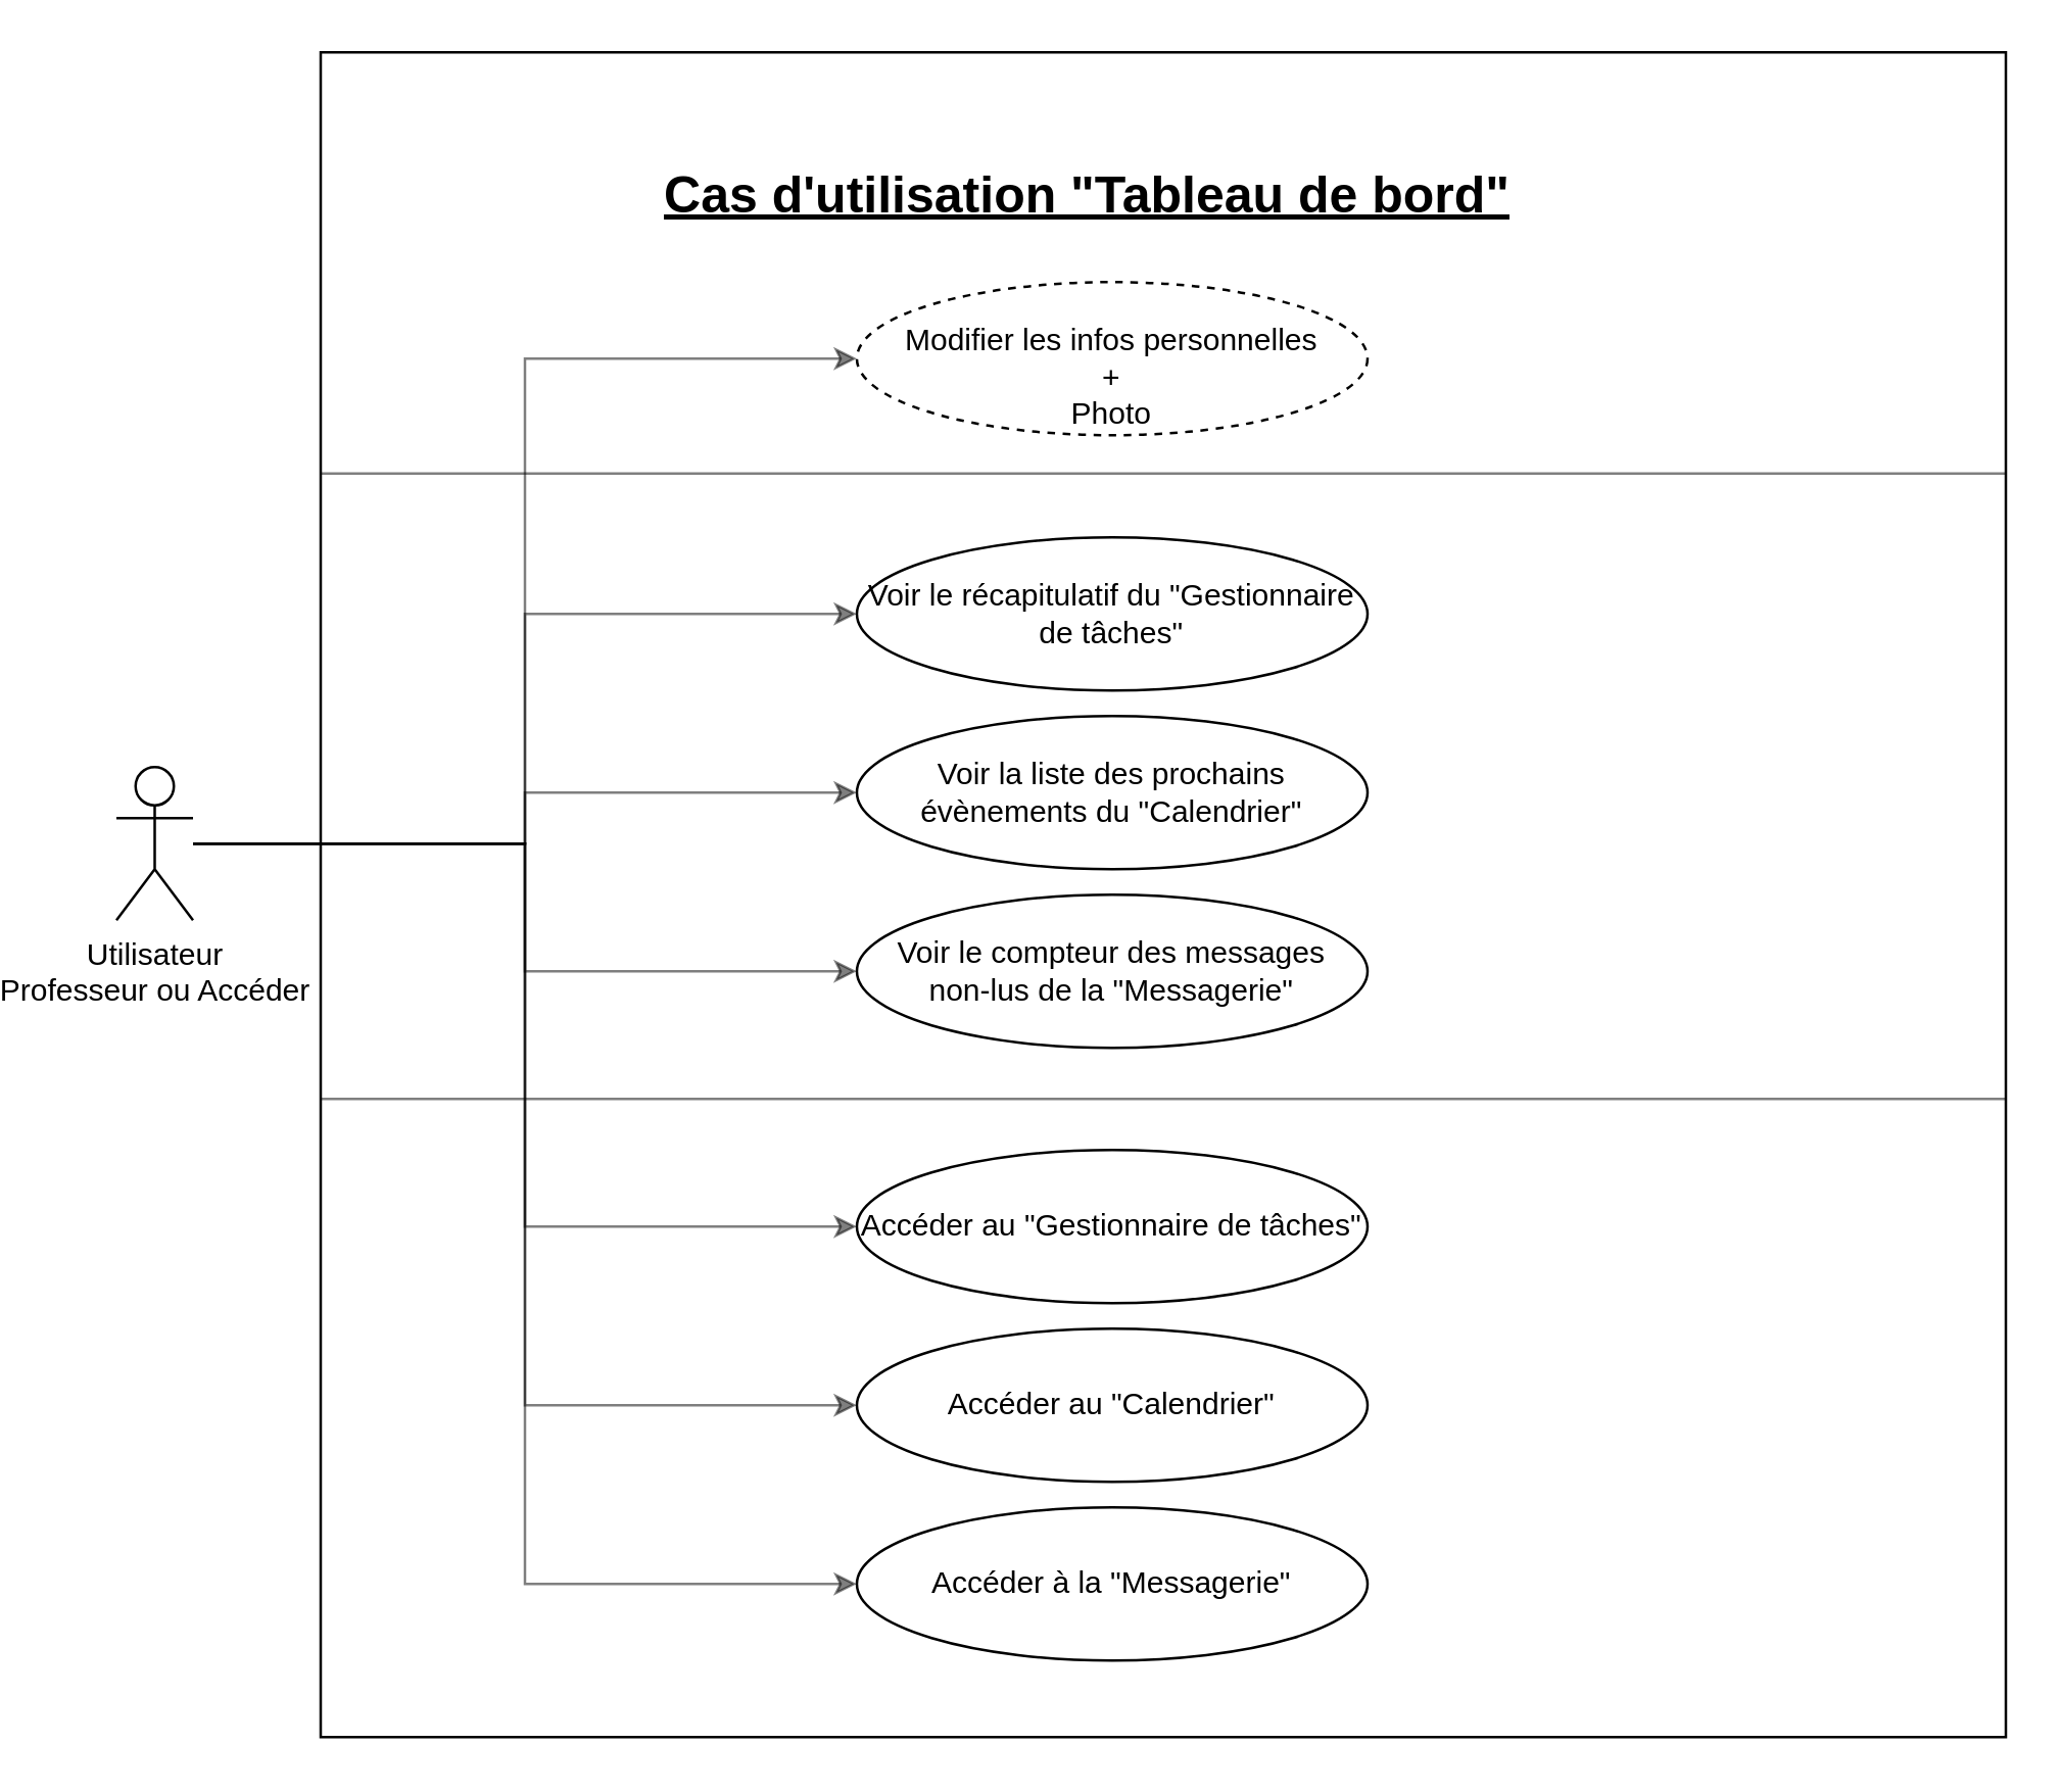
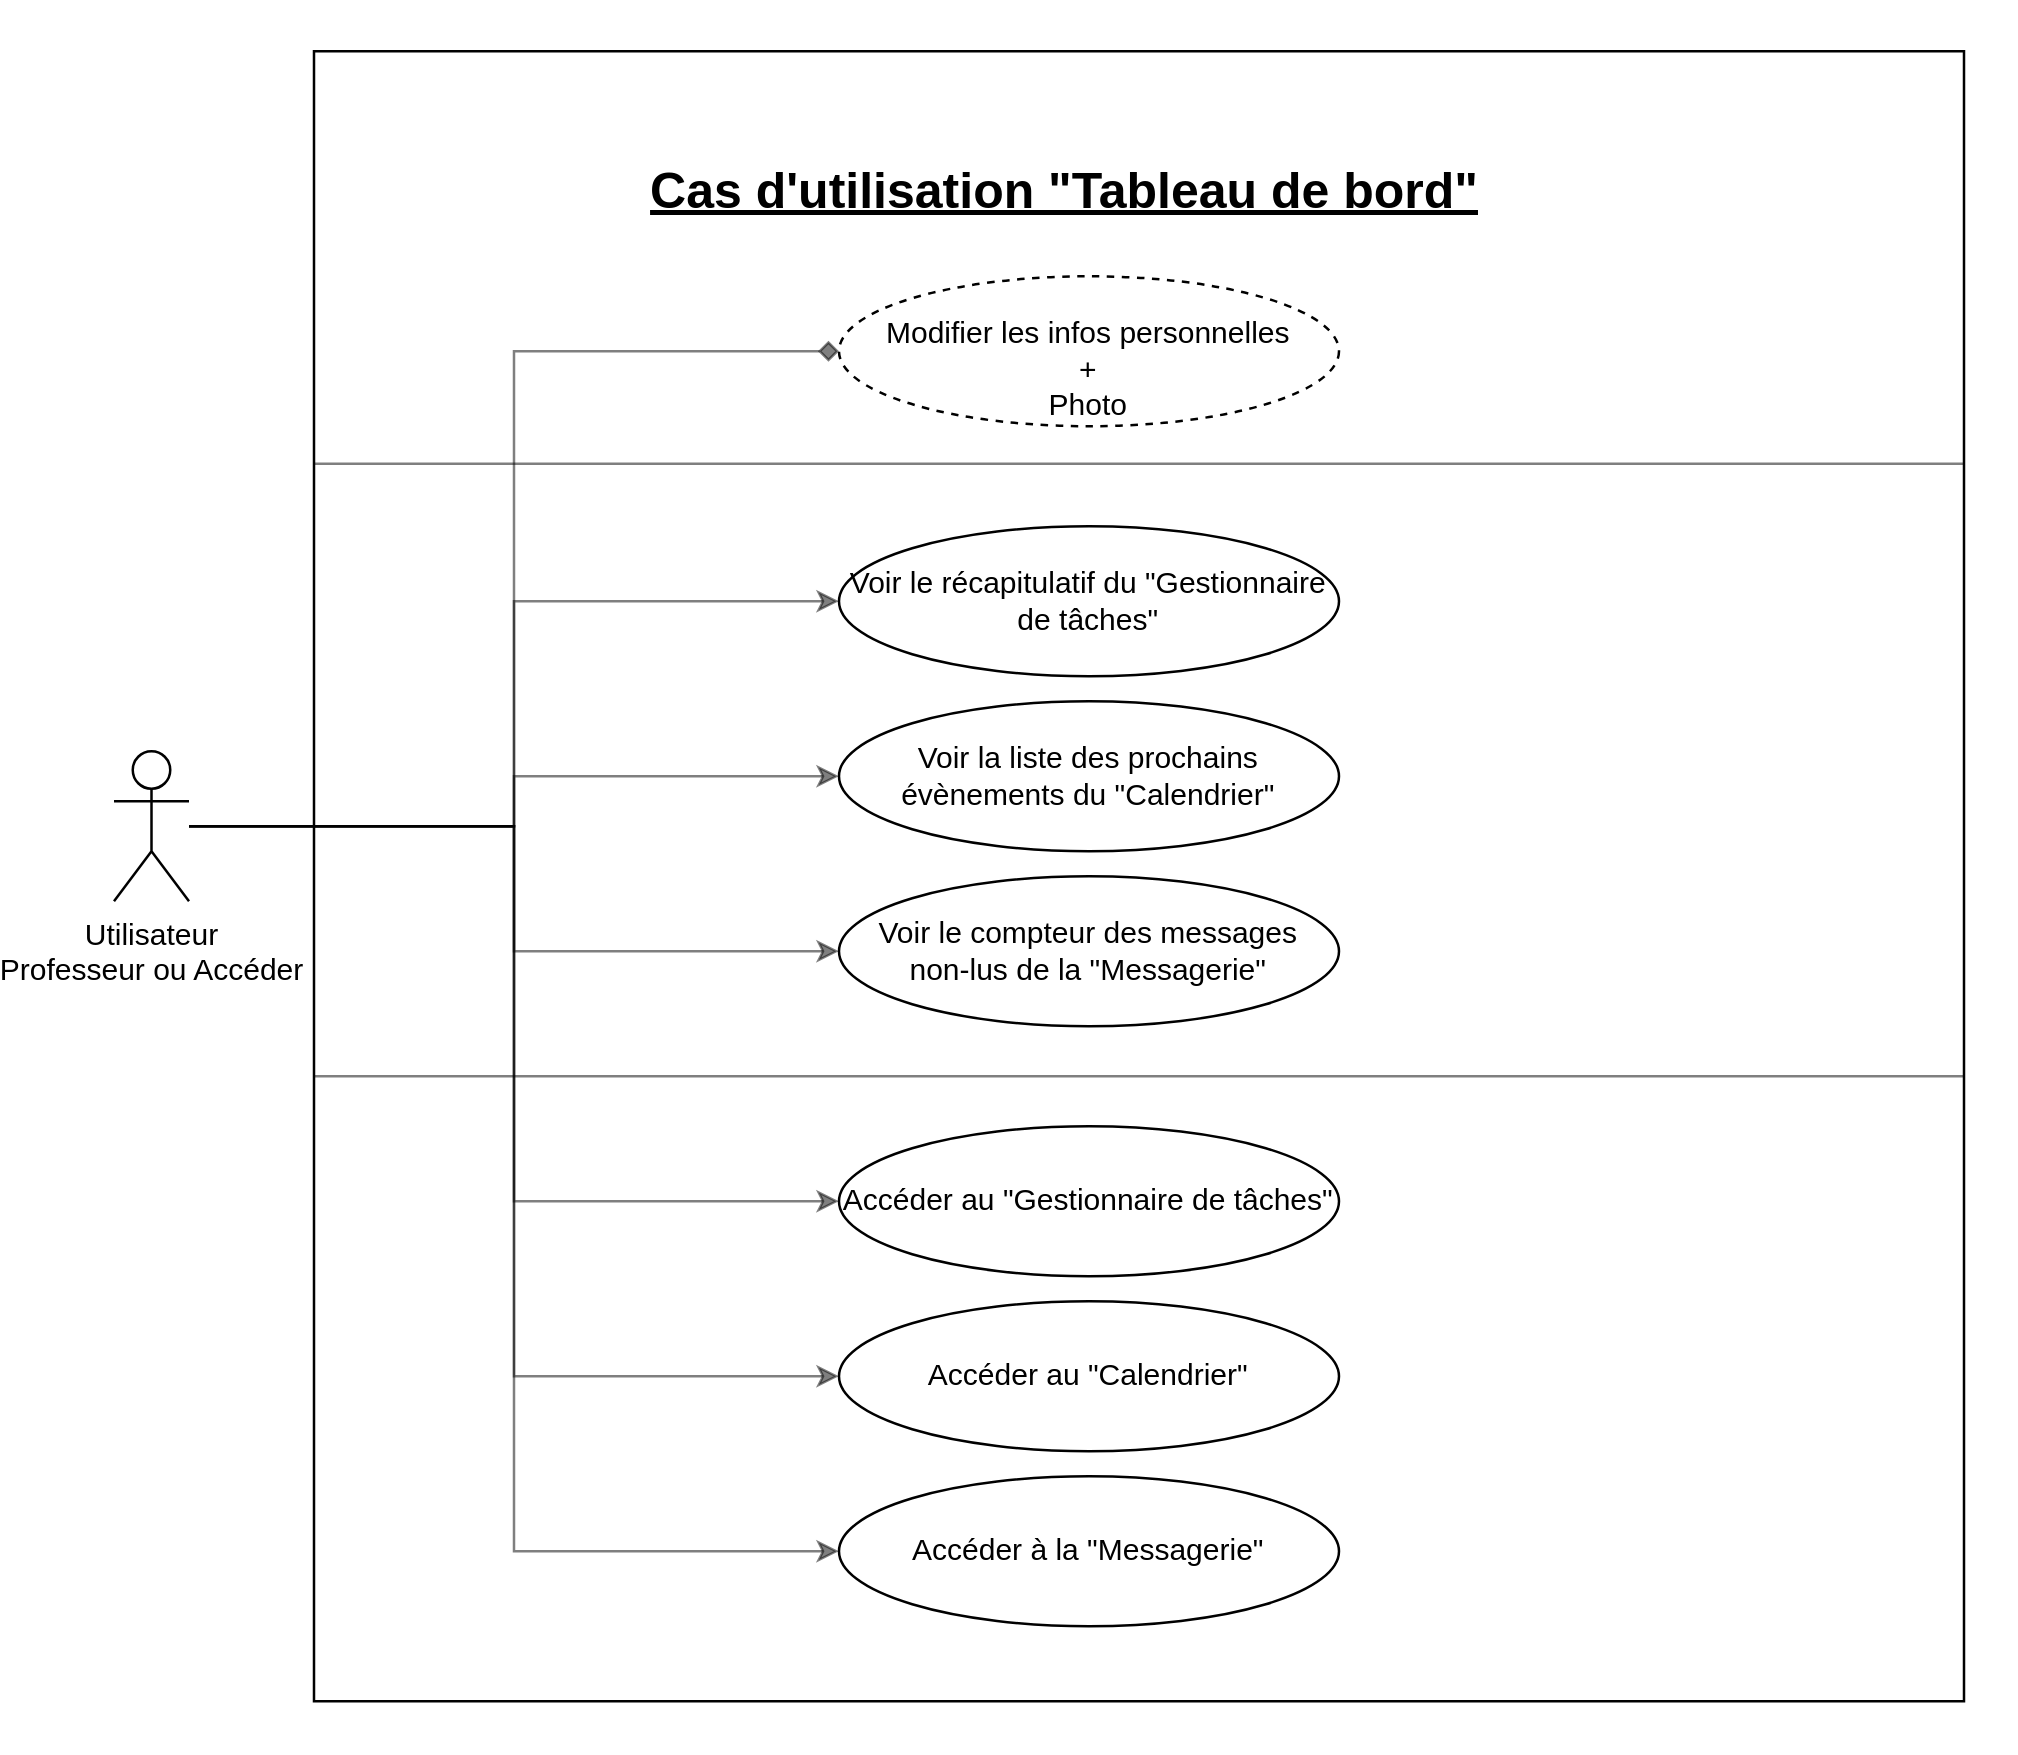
  <mxCell id="0" />
  <mxCell id="1" parent="0" />
  <mxCell id="2" value="" style="whiteSpace=wrap;html=1;aspect=fixed;fontSize=20;" parent="1" vertex="1"><mxGeometry x="100" width="660" height="660" as="geometry" y="20" /></mxCell>
- <mxCell id="3" style="edgeStyle=orthogonalEdgeStyle;rounded=0;orthogonalLoop=1;jettySize=auto;html=1;entryX=0;entryY=0.5;entryDx=0;entryDy=0;opacity=50;" parent="1" source="10" target="11" edge="1"><mxGeometry relative="1" as="geometry" /></mxCell>
+ <mxCell id="3" style="edgeStyle=orthogonalEdgeStyle;rounded=0;orthogonalLoop=1;jettySize=auto;html=1;entryX=0;entryY=0.5;entryDx=0;entryDy=0;opacity=50;endArrow=diamond;" parent="1" source="10" target="11" edge="1"><mxGeometry relative="1" as="geometry" /></mxCell>
  <mxCell id="4" style="edgeStyle=orthogonalEdgeStyle;rounded=0;orthogonalLoop=1;jettySize=auto;html=1;entryX=0;entryY=0.5;entryDx=0;entryDy=0;opacity=50;" parent="1" source="10" target="14" edge="1"><mxGeometry relative="1" as="geometry" /></mxCell>
  <mxCell id="5" style="edgeStyle=orthogonalEdgeStyle;rounded=0;orthogonalLoop=1;jettySize=auto;html=1;entryX=0;entryY=0.5;entryDx=0;entryDy=0;opacity=50;" parent="1" source="10" target="12" edge="1"><mxGeometry relative="1" as="geometry" /></mxCell>
  <mxCell id="6" style="edgeStyle=orthogonalEdgeStyle;rounded=0;orthogonalLoop=1;jettySize=auto;html=1;entryX=0;entryY=0.5;entryDx=0;entryDy=0;opacity=50;" parent="1" source="10" target="15" edge="1"><mxGeometry relative="1" as="geometry" /></mxCell>
  <mxCell id="7" style="edgeStyle=orthogonalEdgeStyle;rounded=0;orthogonalLoop=1;jettySize=auto;html=1;entryX=0;entryY=0.5;entryDx=0;entryDy=0;opacity=50;" parent="1" source="10" target="16" edge="1"><mxGeometry relative="1" as="geometry" /></mxCell>
  <mxCell id="8" style="edgeStyle=orthogonalEdgeStyle;rounded=0;orthogonalLoop=1;jettySize=auto;html=1;entryX=0;entryY=0.5;entryDx=0;entryDy=0;opacity=50;" parent="1" source="10" target="17" edge="1"><mxGeometry relative="1" as="geometry" /></mxCell>
  <mxCell id="9" style="edgeStyle=orthogonalEdgeStyle;rounded=0;orthogonalLoop=1;jettySize=auto;html=1;entryX=0;entryY=0.5;entryDx=0;entryDy=0;opacity=50;" parent="1" source="10" target="18" edge="1"><mxGeometry relative="1" as="geometry" /></mxCell>
  <mxCell id="10" value="Utilisateur&lt;br&gt;Professeur ou Accéder" style="shape=umlActor;verticalLabelPosition=bottom;verticalAlign=top;html=1;outlineConnect=0;" parent="1" vertex="1"><mxGeometry x="20" y="300" width="30" height="60" as="geometry" /></mxCell>
  <mxCell id="11" value="&lt;br&gt;Modifier les infos personnelles&lt;br&gt;+&lt;br&gt;Photo" style="ellipse;whiteSpace=wrap;html=1;dashed=1;" parent="1" vertex="1"><mxGeometry x="310" y="110" width="200" height="60" as="geometry" /></mxCell>
  <mxCell id="12" value="Voir la liste des prochains évènements du &quot;Calendrier&quot;" style="ellipse;whiteSpace=wrap;html=1;" parent="1" vertex="1"><mxGeometry x="310" y="280" width="200" height="60" as="geometry" /></mxCell>
  <mxCell id="13" value="Cas d'utilisation &quot;Tableau de bord&quot;" style="text;html=1;align=center;verticalAlign=middle;resizable=0;points=[];autosize=1;strokeColor=none;fontStyle=5;fontSize=20;" parent="1" vertex="1"><mxGeometry x="225" y="60" width="350" height="30" as="geometry" /></mxCell>
  <mxCell id="14" value="Voir le récapitulatif du &quot;Gestionnaire de tâches&quot;" style="ellipse;whiteSpace=wrap;html=1;" parent="1" vertex="1"><mxGeometry x="310" y="210" width="200" height="60" as="geometry" /></mxCell>
  <mxCell id="15" value="Voir le compteur des messages &lt;br&gt;non-lus de la &quot;Messagerie&quot;" style="ellipse;whiteSpace=wrap;html=1;" parent="1" vertex="1"><mxGeometry x="310" y="350" width="200" height="60" as="geometry" /></mxCell>
  <mxCell id="16" value="Accéder au &quot;Gestionnaire de tâches&quot;" style="ellipse;whiteSpace=wrap;html=1;" parent="1" vertex="1"><mxGeometry x="310" y="450" width="200" height="60" as="geometry" /></mxCell>
  <mxCell id="17" value="Accéder au &quot;Calendrier&quot;" style="ellipse;whiteSpace=wrap;html=1;" parent="1" vertex="1"><mxGeometry x="310" y="520" width="200" height="60" as="geometry" /></mxCell>
  <mxCell id="18" value="Accéder à la &quot;Messagerie&quot;" style="ellipse;whiteSpace=wrap;html=1;" parent="1" vertex="1"><mxGeometry x="310" y="590" width="200" height="60" as="geometry" /></mxCell>
  <mxCell id="19" value="" style="endArrow=none;html=1;opacity=50;entryX=1;entryY=0.25;entryDx=0;entryDy=0;exitX=0;exitY=0.25;exitDx=0;exitDy=0;" parent="1" source="2" target="2" edge="1"><mxGeometry width="50" height="50" relative="1" as="geometry"><mxPoint x="100" y="190" as="sourcePoint" /><mxPoint x="150" y="140" as="targetPoint" /></mxGeometry></mxCell>
  <mxCell id="20" value="" style="endArrow=none;html=1;opacity=50;entryX=1;entryY=0.25;entryDx=0;entryDy=0;exitX=0;exitY=0.25;exitDx=0;exitDy=0;" parent="1" edge="1"><mxGeometry width="50" height="50" relative="1" as="geometry"><mxPoint x="100" y="430" as="sourcePoint" /><mxPoint x="760" y="430" as="targetPoint" /></mxGeometry></mxCell>
